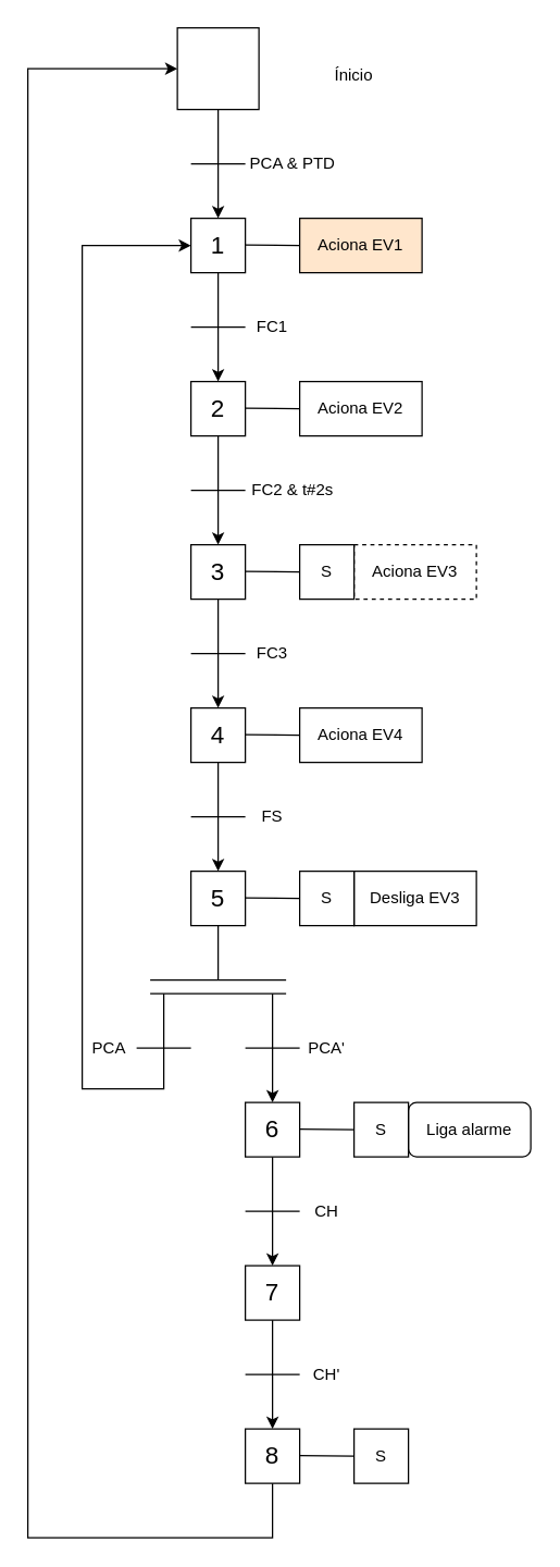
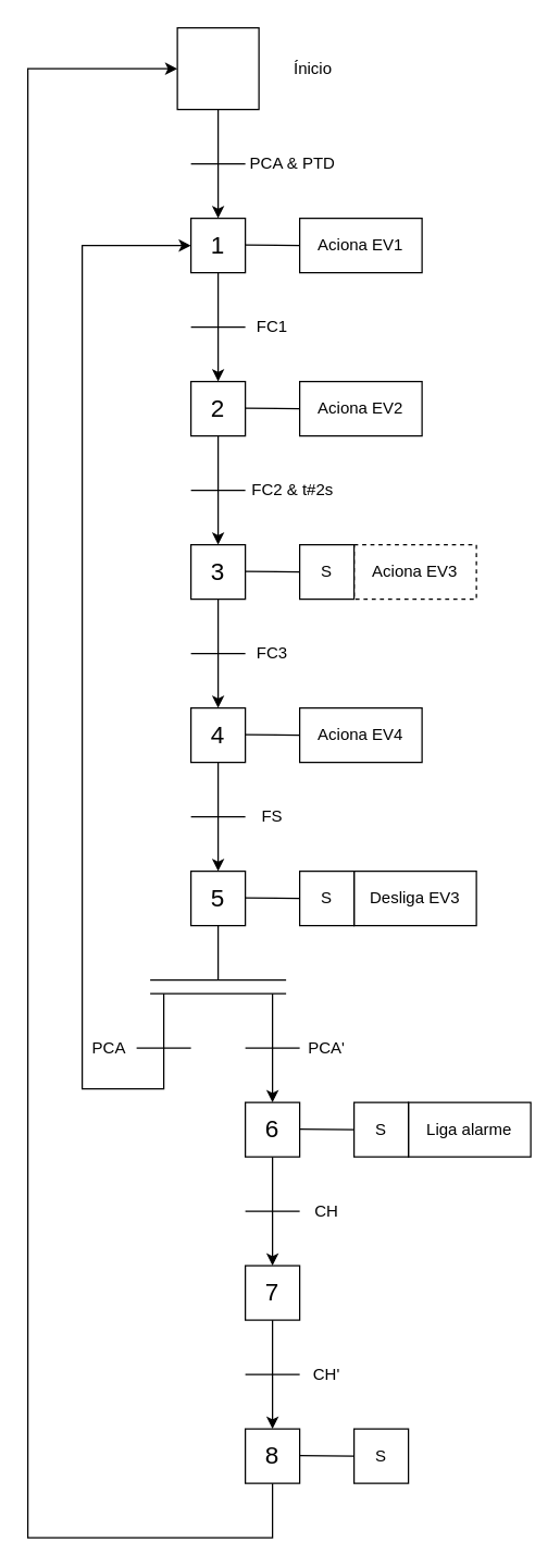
  <mxCell id="0" />
  <mxCell id="1" parent="0" />
  <mxCell id="2" value="" style="rounded=0;whiteSpace=wrap;html=1;" vertex="1" parent="1"><mxGeometry x="130" width="60" height="60" as="geometry" y="20" /></mxCell>
- <mxCell id="3" value="&lt;div&gt;Ínicio&lt;/div&gt;" style="text;html=1;align=center;verticalAlign=middle;whiteSpace=wrap;rounded=0;" vertex="1" parent="1"><mxGeometry x="230" y="40" width="60" height="30" as="geometry" /></mxCell>
+ <mxCell id="3" value="&lt;div&gt;Ínicio&lt;/div&gt;" style="text;html=1;align=center;verticalAlign=middle;whiteSpace=wrap;rounded=0;" vertex="1" parent="1"><mxGeometry x="200" y="35" width="60" height="30" as="geometry" /></mxCell>
  <mxCell id="4" value="&lt;font style=&quot;font-size: 18px;&quot;&gt;1&lt;/font&gt;" style="rounded=0;whiteSpace=wrap;html=1;" vertex="1" parent="1"><mxGeometry x="140" y="160" width="40" height="40" as="geometry" /></mxCell>
  <mxCell id="5" value="" style="endArrow=classic;html=1;rounded=0;exitX=0.5;exitY=1;exitDx=0;exitDy=0;entryX=0.5;entryY=0;entryDx=0;entryDy=0;" edge="1" parent="1" source="2" target="4"><mxGeometry width="50" height="50" relative="1" as="geometry"><mxPoint x="330" y="300" as="sourcePoint" /><mxPoint x="380" y="250" as="targetPoint" /></mxGeometry></mxCell>
  <mxCell id="6" value="" style="endArrow=none;html=1;rounded=0;" edge="1" parent="1"><mxGeometry width="50" height="50" relative="1" as="geometry"><mxPoint x="140" y="120" as="sourcePoint" /><mxPoint x="180" y="120" as="targetPoint" /></mxGeometry></mxCell>
  <mxCell id="7" value="PCA &amp;amp; PTD" style="text;html=1;align=center;verticalAlign=middle;whiteSpace=wrap;rounded=0;" vertex="1" parent="1"><mxGeometry x="180" y="110" width="70" height="20" as="geometry" /></mxCell>
- <mxCell id="8" value="Aciona EV1" style="rounded=0;whiteSpace=wrap;html=1;fillColor=#ffe6cc;" vertex="1" parent="1"><mxGeometry x="220" y="160" width="90" height="40" as="geometry" /></mxCell>
+ <mxCell id="8" value="Aciona EV1" style="rounded=0;whiteSpace=wrap;html=1;" vertex="1" parent="1"><mxGeometry x="220" y="160" width="90" height="40" as="geometry" /></mxCell>
  <mxCell id="9" value="" style="endArrow=none;html=1;rounded=0;exitX=1;exitY=0.5;exitDx=0;exitDy=0;" edge="1" parent="1"><mxGeometry width="50" height="50" relative="1" as="geometry"><mxPoint x="180" y="179.66" as="sourcePoint" /><mxPoint x="220" y="180" as="targetPoint" /></mxGeometry></mxCell>
  <mxCell id="10" value="" style="endArrow=classic;html=1;rounded=0;exitX=0.5;exitY=1;exitDx=0;exitDy=0;entryX=0.5;entryY=0;entryDx=0;entryDy=0;" edge="1" parent="1"><mxGeometry width="50" height="50" relative="1" as="geometry"><mxPoint x="160" y="200" as="sourcePoint" /><mxPoint x="160" y="280" as="targetPoint" /></mxGeometry></mxCell>
  <mxCell id="11" value="" style="endArrow=none;html=1;rounded=0;" edge="1" parent="1"><mxGeometry width="50" height="50" relative="1" as="geometry"><mxPoint x="140" y="240" as="sourcePoint" /><mxPoint x="180" y="240" as="targetPoint" /></mxGeometry></mxCell>
  <mxCell id="12" value="FC1" style="text;html=1;align=center;verticalAlign=middle;whiteSpace=wrap;rounded=0;" vertex="1" parent="1"><mxGeometry x="180" y="230" width="40" height="20" as="geometry" /></mxCell>
  <mxCell id="13" value="&lt;font style=&quot;font-size: 18px;&quot;&gt;2&lt;/font&gt;" style="rounded=0;whiteSpace=wrap;html=1;" vertex="1" parent="1"><mxGeometry x="140" y="280" width="40" height="40" as="geometry" /></mxCell>
  <mxCell id="14" value="Aciona EV2" style="rounded=0;whiteSpace=wrap;html=1;" vertex="1" parent="1"><mxGeometry x="220" y="280" width="90" height="40" as="geometry" /></mxCell>
  <mxCell id="15" value="" style="endArrow=none;html=1;rounded=0;exitX=1;exitY=0.5;exitDx=0;exitDy=0;" edge="1" parent="1"><mxGeometry width="50" height="50" relative="1" as="geometry"><mxPoint x="180" y="299.66" as="sourcePoint" /><mxPoint x="220" y="300" as="targetPoint" /></mxGeometry></mxCell>
  <mxCell id="16" value="" style="endArrow=classic;html=1;rounded=0;exitX=0.5;exitY=1;exitDx=0;exitDy=0;entryX=0.5;entryY=0;entryDx=0;entryDy=0;" edge="1" parent="1"><mxGeometry width="50" height="50" relative="1" as="geometry"><mxPoint x="160" y="320" as="sourcePoint" /><mxPoint x="160" y="400" as="targetPoint" /></mxGeometry></mxCell>
  <mxCell id="17" value="" style="endArrow=none;html=1;rounded=0;" edge="1" parent="1"><mxGeometry width="50" height="50" relative="1" as="geometry"><mxPoint x="140" y="360" as="sourcePoint" /><mxPoint x="180" y="360" as="targetPoint" /></mxGeometry></mxCell>
  <mxCell id="18" value="FC2 &amp;amp; t#2s" style="text;html=1;align=center;verticalAlign=middle;whiteSpace=wrap;rounded=0;" vertex="1" parent="1"><mxGeometry x="180" y="350" width="70" height="20" as="geometry" /></mxCell>
  <mxCell id="19" value="&lt;font style=&quot;font-size: 18px;&quot;&gt;3&lt;/font&gt;" style="rounded=0;whiteSpace=wrap;html=1;" vertex="1" parent="1"><mxGeometry x="140" y="400" width="40" height="40" as="geometry" /></mxCell>
  <mxCell id="20" value="Aciona EV3" style="rounded=0;whiteSpace=wrap;html=1;dashed=1;" vertex="1" parent="1"><mxGeometry x="260" y="400" width="90" height="40" as="geometry" /></mxCell>
  <mxCell id="21" value="" style="endArrow=none;html=1;rounded=0;exitX=1;exitY=0.5;exitDx=0;exitDy=0;" edge="1" parent="1"><mxGeometry width="50" height="50" relative="1" as="geometry"><mxPoint x="180" y="419.66" as="sourcePoint" /><mxPoint x="220" y="420" as="targetPoint" /></mxGeometry></mxCell>
  <mxCell id="22" value="S" style="rounded=0;whiteSpace=wrap;html=1;" vertex="1" parent="1"><mxGeometry x="220" y="400" width="40" height="40" as="geometry" /></mxCell>
  <mxCell id="23" value="" style="endArrow=classic;html=1;rounded=0;exitX=0.5;exitY=1;exitDx=0;exitDy=0;entryX=0.5;entryY=0;entryDx=0;entryDy=0;" edge="1" parent="1"><mxGeometry width="50" height="50" relative="1" as="geometry"><mxPoint x="160" y="440" as="sourcePoint" /><mxPoint x="160" y="520" as="targetPoint" /></mxGeometry></mxCell>
  <mxCell id="24" value="" style="endArrow=none;html=1;rounded=0;" edge="1" parent="1"><mxGeometry width="50" height="50" relative="1" as="geometry"><mxPoint x="140" y="480" as="sourcePoint" /><mxPoint x="180" y="480" as="targetPoint" /></mxGeometry></mxCell>
  <mxCell id="25" value="FC3" style="text;html=1;align=center;verticalAlign=middle;whiteSpace=wrap;rounded=0;" vertex="1" parent="1"><mxGeometry x="180" y="470" width="40" height="20" as="geometry" /></mxCell>
  <mxCell id="26" value="&lt;font style=&quot;font-size: 18px;&quot;&gt;4&lt;/font&gt;" style="rounded=0;whiteSpace=wrap;html=1;" vertex="1" parent="1"><mxGeometry x="140" y="520" width="40" height="40" as="geometry" /></mxCell>
  <mxCell id="27" value="Aciona EV4" style="rounded=0;whiteSpace=wrap;html=1;" vertex="1" parent="1"><mxGeometry x="220" y="520" width="90" height="40" as="geometry" /></mxCell>
  <mxCell id="28" value="" style="endArrow=none;html=1;rounded=0;exitX=1;exitY=0.5;exitDx=0;exitDy=0;" edge="1" parent="1"><mxGeometry width="50" height="50" relative="1" as="geometry"><mxPoint x="180" y="539.66" as="sourcePoint" /><mxPoint x="220" y="540" as="targetPoint" /></mxGeometry></mxCell>
  <mxCell id="29" value="" style="endArrow=classic;html=1;rounded=0;exitX=0.5;exitY=1;exitDx=0;exitDy=0;entryX=0.5;entryY=0;entryDx=0;entryDy=0;" edge="1" parent="1"><mxGeometry width="50" height="50" relative="1" as="geometry"><mxPoint x="160" y="560" as="sourcePoint" /><mxPoint x="160" y="640" as="targetPoint" /></mxGeometry></mxCell>
  <mxCell id="30" value="" style="endArrow=none;html=1;rounded=0;" edge="1" parent="1"><mxGeometry width="50" height="50" relative="1" as="geometry"><mxPoint x="140" y="600" as="sourcePoint" /><mxPoint x="180" y="600" as="targetPoint" /></mxGeometry></mxCell>
  <mxCell id="31" value="FS" style="text;html=1;align=center;verticalAlign=middle;whiteSpace=wrap;rounded=0;" vertex="1" parent="1"><mxGeometry x="180" y="590" width="40" height="20" as="geometry" /></mxCell>
  <mxCell id="32" value="&lt;font style=&quot;font-size: 18px;&quot;&gt;5&lt;/font&gt;" style="rounded=0;whiteSpace=wrap;html=1;" vertex="1" parent="1"><mxGeometry x="140" y="640" width="40" height="40" as="geometry" /></mxCell>
  <mxCell id="33" value="" style="endArrow=none;html=1;rounded=0;exitX=1;exitY=0.5;exitDx=0;exitDy=0;" edge="1" parent="1"><mxGeometry width="50" height="50" relative="1" as="geometry"><mxPoint x="180" y="659.66" as="sourcePoint" /><mxPoint x="220" y="660" as="targetPoint" /></mxGeometry></mxCell>
  <mxCell id="34" value="Desliga EV3" style="rounded=0;whiteSpace=wrap;html=1;" vertex="1" parent="1"><mxGeometry x="260" y="640" width="90" height="40" as="geometry" /></mxCell>
  <mxCell id="35" value="S" style="rounded=0;whiteSpace=wrap;html=1;" vertex="1" parent="1"><mxGeometry x="220" y="640" width="40" height="40" as="geometry" /></mxCell>
  <mxCell id="36" value="" style="endArrow=none;html=1;rounded=0;exitX=0.5;exitY=1;exitDx=0;exitDy=0;" edge="1" parent="1" source="32"><mxGeometry width="50" height="50" relative="1" as="geometry"><mxPoint x="280" y="760" as="sourcePoint" /><mxPoint x="160" y="720" as="targetPoint" /></mxGeometry></mxCell>
  <mxCell id="37" value="" style="endArrow=none;html=1;rounded=0;" edge="1" parent="1"><mxGeometry width="50" height="50" relative="1" as="geometry"><mxPoint x="110" y="720" as="sourcePoint" /><mxPoint x="210" y="720" as="targetPoint" /></mxGeometry></mxCell>
  <mxCell id="38" value="" style="endArrow=none;html=1;rounded=0;" edge="1" parent="1"><mxGeometry width="50" height="50" relative="1" as="geometry"><mxPoint x="110" y="730" as="sourcePoint" /><mxPoint x="210" y="730" as="targetPoint" /></mxGeometry></mxCell>
  <mxCell id="39" value="" style="endArrow=classic;html=1;rounded=0;entryX=0;entryY=0.5;entryDx=0;entryDy=0;" edge="1" parent="1" target="4"><mxGeometry width="50" height="50" relative="1" as="geometry"><mxPoint x="120" y="730" as="sourcePoint" /><mxPoint x="90" y="350" as="targetPoint" /><Array as="points"><mxPoint x="120" y="800" /><mxPoint x="60" y="800" /><mxPoint x="60" y="180" /></Array></mxGeometry></mxCell>
  <mxCell id="40" value="" style="endArrow=none;html=1;rounded=0;" edge="1" parent="1"><mxGeometry width="50" height="50" relative="1" as="geometry"><mxPoint x="100" y="770" as="sourcePoint" /><mxPoint x="140" y="770" as="targetPoint" /></mxGeometry></mxCell>
  <mxCell id="41" value="PCA" style="text;html=1;align=center;verticalAlign=middle;whiteSpace=wrap;rounded=0;" vertex="1" parent="1"><mxGeometry x="60" y="760" width="40" height="20" as="geometry" /></mxCell>
  <mxCell id="42" value="" style="endArrow=classic;html=1;rounded=0;exitX=0.5;exitY=1;exitDx=0;exitDy=0;entryX=0.5;entryY=0;entryDx=0;entryDy=0;" edge="1" parent="1"><mxGeometry width="50" height="50" relative="1" as="geometry"><mxPoint x="200" y="730" as="sourcePoint" /><mxPoint x="200" y="810" as="targetPoint" /></mxGeometry></mxCell>
  <mxCell id="43" value="" style="endArrow=none;html=1;rounded=0;" edge="1" parent="1"><mxGeometry width="50" height="50" relative="1" as="geometry"><mxPoint x="180" y="770" as="sourcePoint" /><mxPoint x="220" y="770" as="targetPoint" /></mxGeometry></mxCell>
  <mxCell id="44" value="PCA'" style="text;html=1;align=center;verticalAlign=middle;whiteSpace=wrap;rounded=0;" vertex="1" parent="1"><mxGeometry x="220" y="760" width="40" height="20" as="geometry" /></mxCell>
  <mxCell id="45" value="&lt;font style=&quot;font-size: 18px;&quot;&gt;6&lt;/font&gt;" style="rounded=0;whiteSpace=wrap;html=1;" vertex="1" parent="1"><mxGeometry x="180" y="810" width="40" height="40" as="geometry" /></mxCell>
  <mxCell id="46" value="" style="endArrow=none;html=1;rounded=0;exitX=1;exitY=0.5;exitDx=0;exitDy=0;" edge="1" parent="1"><mxGeometry width="50" height="50" relative="1" as="geometry"><mxPoint x="220" y="829.66" as="sourcePoint" /><mxPoint x="260" y="830" as="targetPoint" /></mxGeometry></mxCell>
- <mxCell id="47" value="Liga alarme" style="whiteSpace=wrap;html=1;rounded=1;" vertex="1" parent="1"><mxGeometry x="300" y="810" width="90" height="40" as="geometry" /></mxCell>
+ <mxCell id="47" value="Liga alarme" style="rounded=0;whiteSpace=wrap;html=1;" vertex="1" parent="1"><mxGeometry x="300" y="810" width="90" height="40" as="geometry" /></mxCell>
  <mxCell id="48" value="S" style="rounded=0;whiteSpace=wrap;html=1;" vertex="1" parent="1"><mxGeometry x="260" y="810" width="40" height="40" as="geometry" /></mxCell>
  <mxCell id="49" value="" style="endArrow=classic;html=1;rounded=0;exitX=0.5;exitY=1;exitDx=0;exitDy=0;entryX=0.5;entryY=0;entryDx=0;entryDy=0;" edge="1" parent="1"><mxGeometry width="50" height="50" relative="1" as="geometry"><mxPoint x="200" y="850" as="sourcePoint" /><mxPoint x="200" y="930" as="targetPoint" /></mxGeometry></mxCell>
  <mxCell id="50" value="" style="endArrow=none;html=1;rounded=0;" edge="1" parent="1"><mxGeometry width="50" height="50" relative="1" as="geometry"><mxPoint x="180" y="890" as="sourcePoint" /><mxPoint x="220" y="890" as="targetPoint" /></mxGeometry></mxCell>
  <mxCell id="51" value="CH" style="text;html=1;align=center;verticalAlign=middle;whiteSpace=wrap;rounded=0;" vertex="1" parent="1"><mxGeometry x="220" y="880" width="40" height="20" as="geometry" /></mxCell>
  <mxCell id="52" value="&lt;font style=&quot;font-size: 18px;&quot;&gt;7&lt;/font&gt;" style="rounded=0;whiteSpace=wrap;html=1;" vertex="1" parent="1"><mxGeometry x="180" y="930" width="40" height="40" as="geometry" /></mxCell>
  <mxCell id="53" value="" style="endArrow=classic;html=1;rounded=0;exitX=0.5;exitY=1;exitDx=0;exitDy=0;entryX=0.5;entryY=0;entryDx=0;entryDy=0;" edge="1" parent="1"><mxGeometry width="50" height="50" relative="1" as="geometry"><mxPoint x="200" y="970" as="sourcePoint" /><mxPoint x="200" y="1050" as="targetPoint" /></mxGeometry></mxCell>
  <mxCell id="54" value="" style="endArrow=none;html=1;rounded=0;" edge="1" parent="1"><mxGeometry width="50" height="50" relative="1" as="geometry"><mxPoint x="180" y="1010" as="sourcePoint" /><mxPoint x="220" y="1010" as="targetPoint" /></mxGeometry></mxCell>
  <mxCell id="55" value="CH'" style="text;html=1;align=center;verticalAlign=middle;whiteSpace=wrap;rounded=0;" vertex="1" parent="1"><mxGeometry x="220" y="1000" width="40" height="20" as="geometry" /></mxCell>
  <mxCell id="56" value="&lt;font style=&quot;font-size: 18px;&quot;&gt;8&lt;/font&gt;" style="rounded=0;whiteSpace=wrap;html=1;" vertex="1" parent="1"><mxGeometry x="180" y="1050" width="40" height="40" as="geometry" /></mxCell>
  <mxCell id="57" value="" style="endArrow=none;html=1;rounded=0;exitX=1;exitY=0.5;exitDx=0;exitDy=0;" edge="1" parent="1"><mxGeometry width="50" height="50" relative="1" as="geometry"><mxPoint x="220" y="1069.66" as="sourcePoint" /><mxPoint x="260" y="1070" as="targetPoint" /></mxGeometry></mxCell>
  <mxCell id="58" value="S" style="rounded=0;whiteSpace=wrap;html=1;" vertex="1" parent="1"><mxGeometry x="260" y="1050" width="40" height="40" as="geometry" /></mxCell>
  <mxCell id="59" value="" style="endArrow=classic;html=1;rounded=0;exitX=0.5;exitY=1;exitDx=0;exitDy=0;entryX=0;entryY=0.5;entryDx=0;entryDy=0;" edge="1" parent="1" source="56" target="2"><mxGeometry width="50" height="50" relative="1" as="geometry"><mxPoint x="260" y="1000" as="sourcePoint" /><mxPoint x="10" y="320" as="targetPoint" /><Array as="points"><mxPoint x="200" y="1130" /><mxPoint x="20" y="1130" /><mxPoint x="20" y="50" /></Array></mxGeometry></mxCell>
